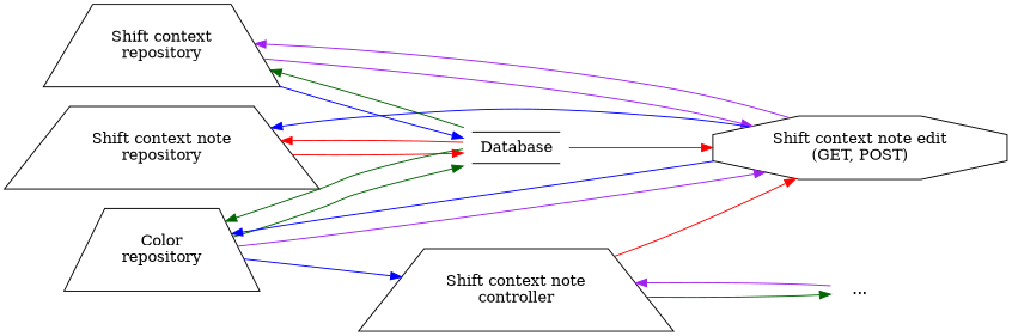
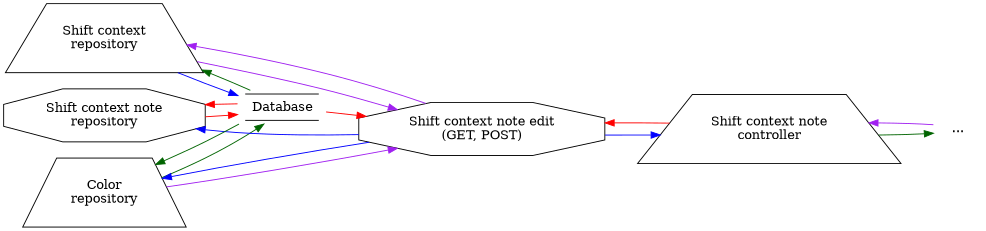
  digraph {
    rankdir=LR
    node [shape=trapezium]
    edge [color=purple]
    "Shift context\nrepository"
-   "Shift context note\nrepository"
+   "Shift context note\nrepository" [shape=octagon]
    "Color\nrepository"
    "Shift context note edit\n(GET, POST)" [shape=octagon]
    n5 [label=<             <TABLE BORDER="1" SIDES="TB" CELLBORDER="0" CELLPADDING="6" CELLSPACING="0">                 <TR><TD>Database</TD></TR>             </TABLE>         > shape=none]
    "..." [shape=none]
    "Shift context note\ncontroller"
    subgraph sub_1 {
      rank=same
      "Shift context\nrepository"
      "Shift context note\nrepository"
      "Color\nrepository"
    }
    "Shift context\nrepository" -> "Shift context note edit\n(GET, POST)"
    "Shift context\nrepository" -> n5 [color=blue]
    "Shift context note\nrepository" -> n5 [color=red]
    "Color\nrepository" -> "Shift context note edit\n(GET, POST)"
    "Color\nrepository" -> n5 [color=darkgreen]
    "Shift context note edit\n(GET, POST)" -> "Shift context\nrepository"
    "Shift context note edit\n(GET, POST)" -> "Shift context note\nrepository" [color=blue]
    "Shift context note edit\n(GET, POST)" -> "Color\nrepository" [color=blue]
-   "Color\nrepository" -> "Shift context note\ncontroller" [color=blue]
+   "Shift context note edit\n(GET, POST)" -> "Shift context note\ncontroller" [color=blue]
    n5 -> "Shift context\nrepository" [color=darkgreen]
    n5 -> "Shift context note\nrepository" [color=red]
    n5 -> "Color\nrepository" [color=darkgreen]
    n5 -> "Shift context note edit\n(GET, POST)" [color=red]
    "..." -> "Shift context note\ncontroller"
    "Shift context note\ncontroller" -> "Shift context note edit\n(GET, POST)" [color=red]
    "Shift context note\ncontroller" -> "..." [color=darkgreen]
  }
